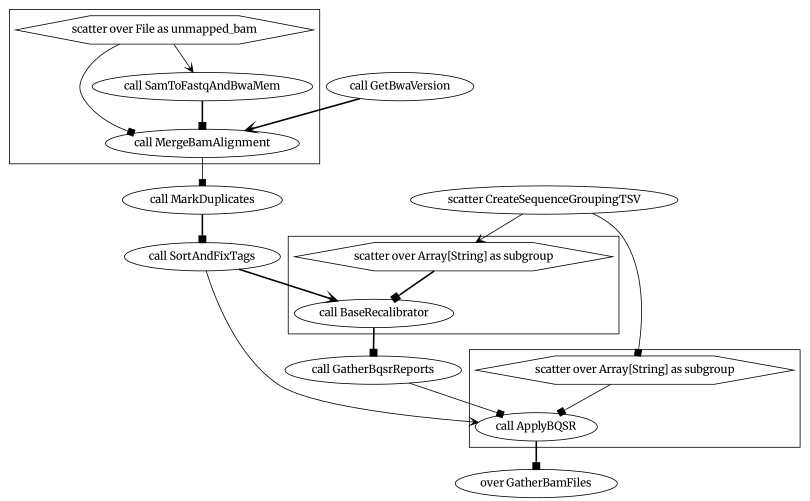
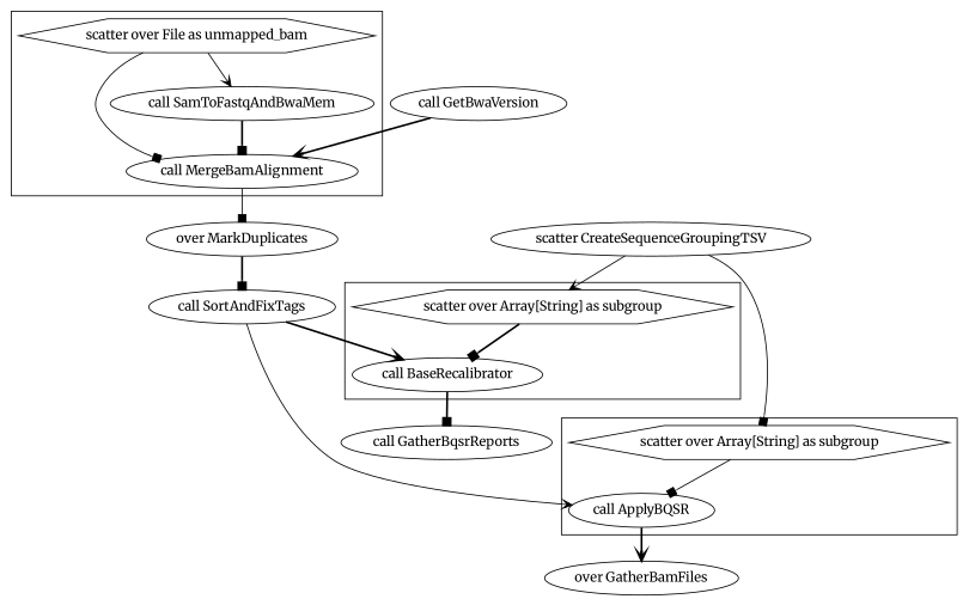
  digraph {
    compound=true
    fontname=Merriweather
    node [fontname=Merriweather]
    edge [arrowhead=box fontname=Merriweather style=solid]
    n1 [label="scatter over File as unmapped_bam" shape=hexagon]
    n2 [label="call MergeBamAlignment"]
    n3 [label="call SamToFastqAndBwaMem"]
    n4 [label="scatter over Array[String] as subgroup" shape=hexagon]
    n5 [label="call ApplyBQSR"]
    n6 [label="call BaseRecalibrator"]
    n7 [label="scatter over Array[String] as subgroup" shape=hexagon]
-   n8 [label="call MarkDuplicates"]
+   n8 [label="over MarkDuplicates"]
    n9 [label="over GatherBamFiles"]
    n10 [label="call GatherBqsrReports"]
    n11 [label="call SortAndFixTags"]
    n12 [label="scatter CreateSequenceGroupingTSV"]
    n13 [label="call GetBwaVersion"]
    subgraph cluster_1 {
      fillcolor=white
      style="filled,solid"
      n1
      n2
      n3
    }
    subgraph cluster_2 {
      fillcolor=white
      style="filled,solid"
      n4
      n5
    }
    subgraph cluster_3 {
      fillcolor=white
      style="filled,solid"
      n6
      n7
    }
    n1 -> n2
    n1 -> n3 [arrowhead=vee]
    n2 -> n8
    n3 -> n2 [style=bold]
    n4 -> n5
-   n5 -> n9 [style=bold]
+   n5 -> n9 [arrowhead=vee style=bold]
    n6 -> n10 [style=bold]
    n7 -> n6 [style=bold]
    n8 -> n11 [style=bold]
-   n10 -> n5
    n11 -> n5 [arrowhead=vee]
    n11 -> n6 [arrowhead=vee style=bold]
    n12 -> n4
    n12 -> n7 [arrowhead=vee]
    n13 -> n2 [arrowhead=vee style=bold]
  }
